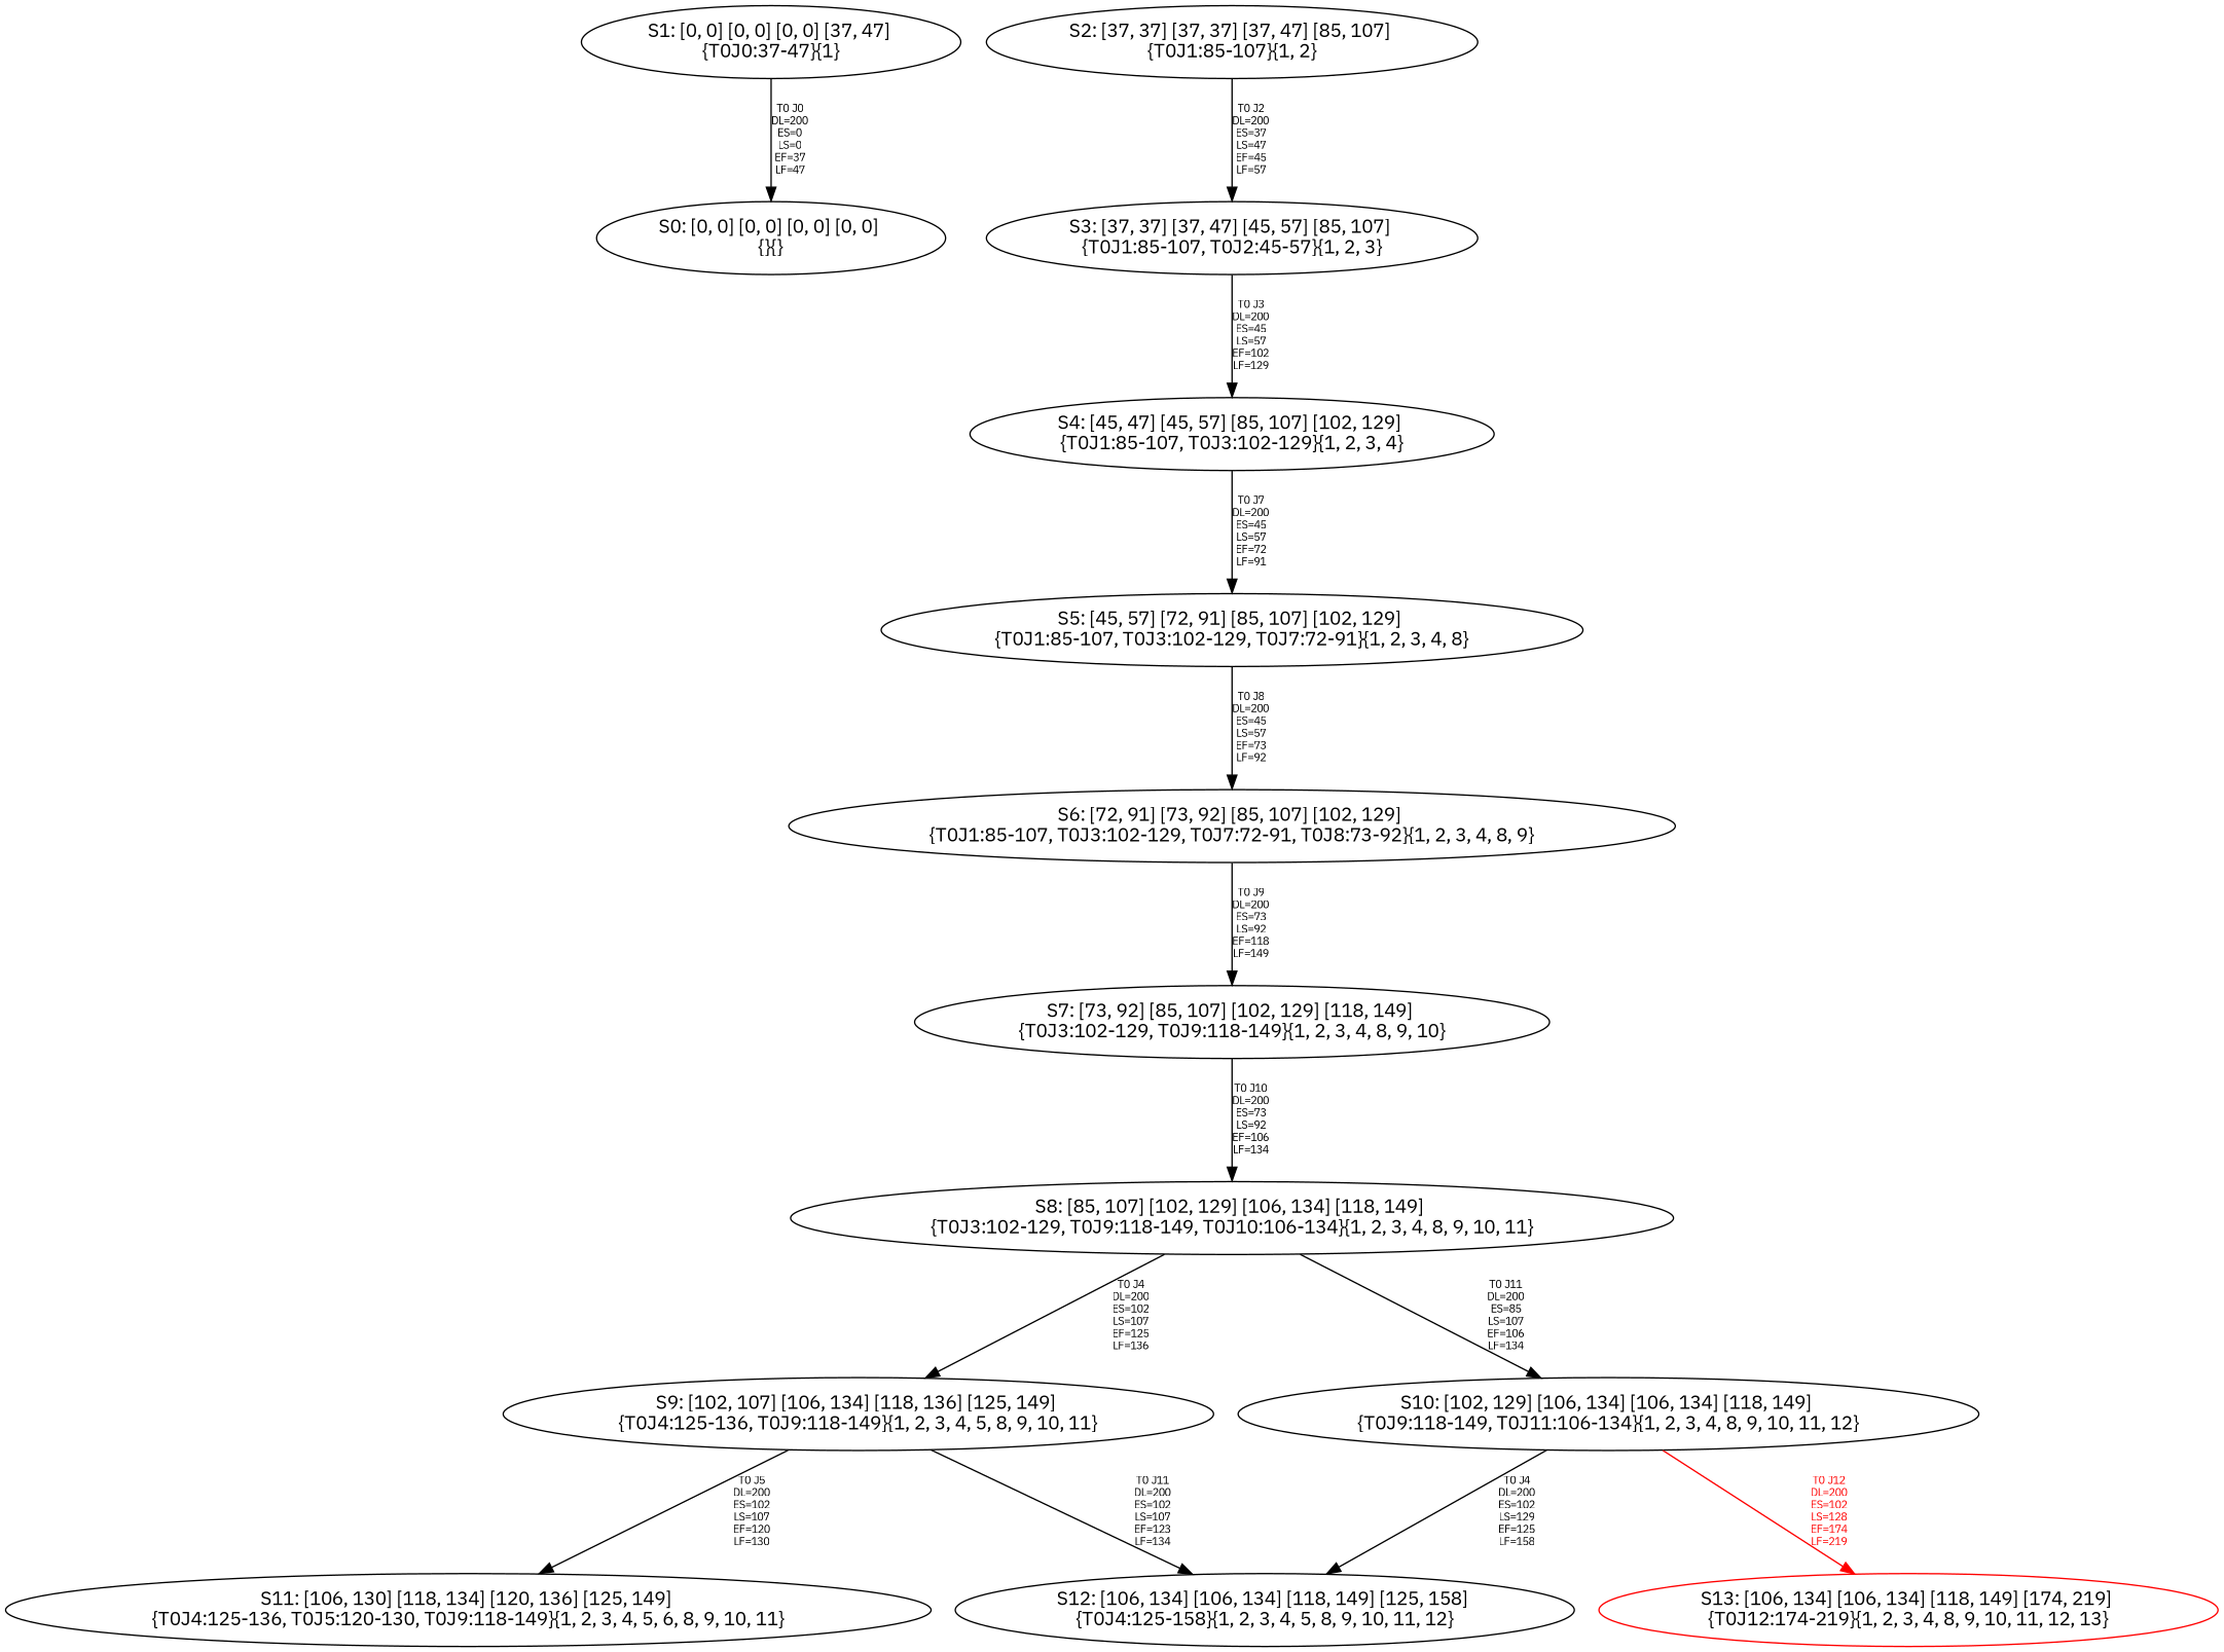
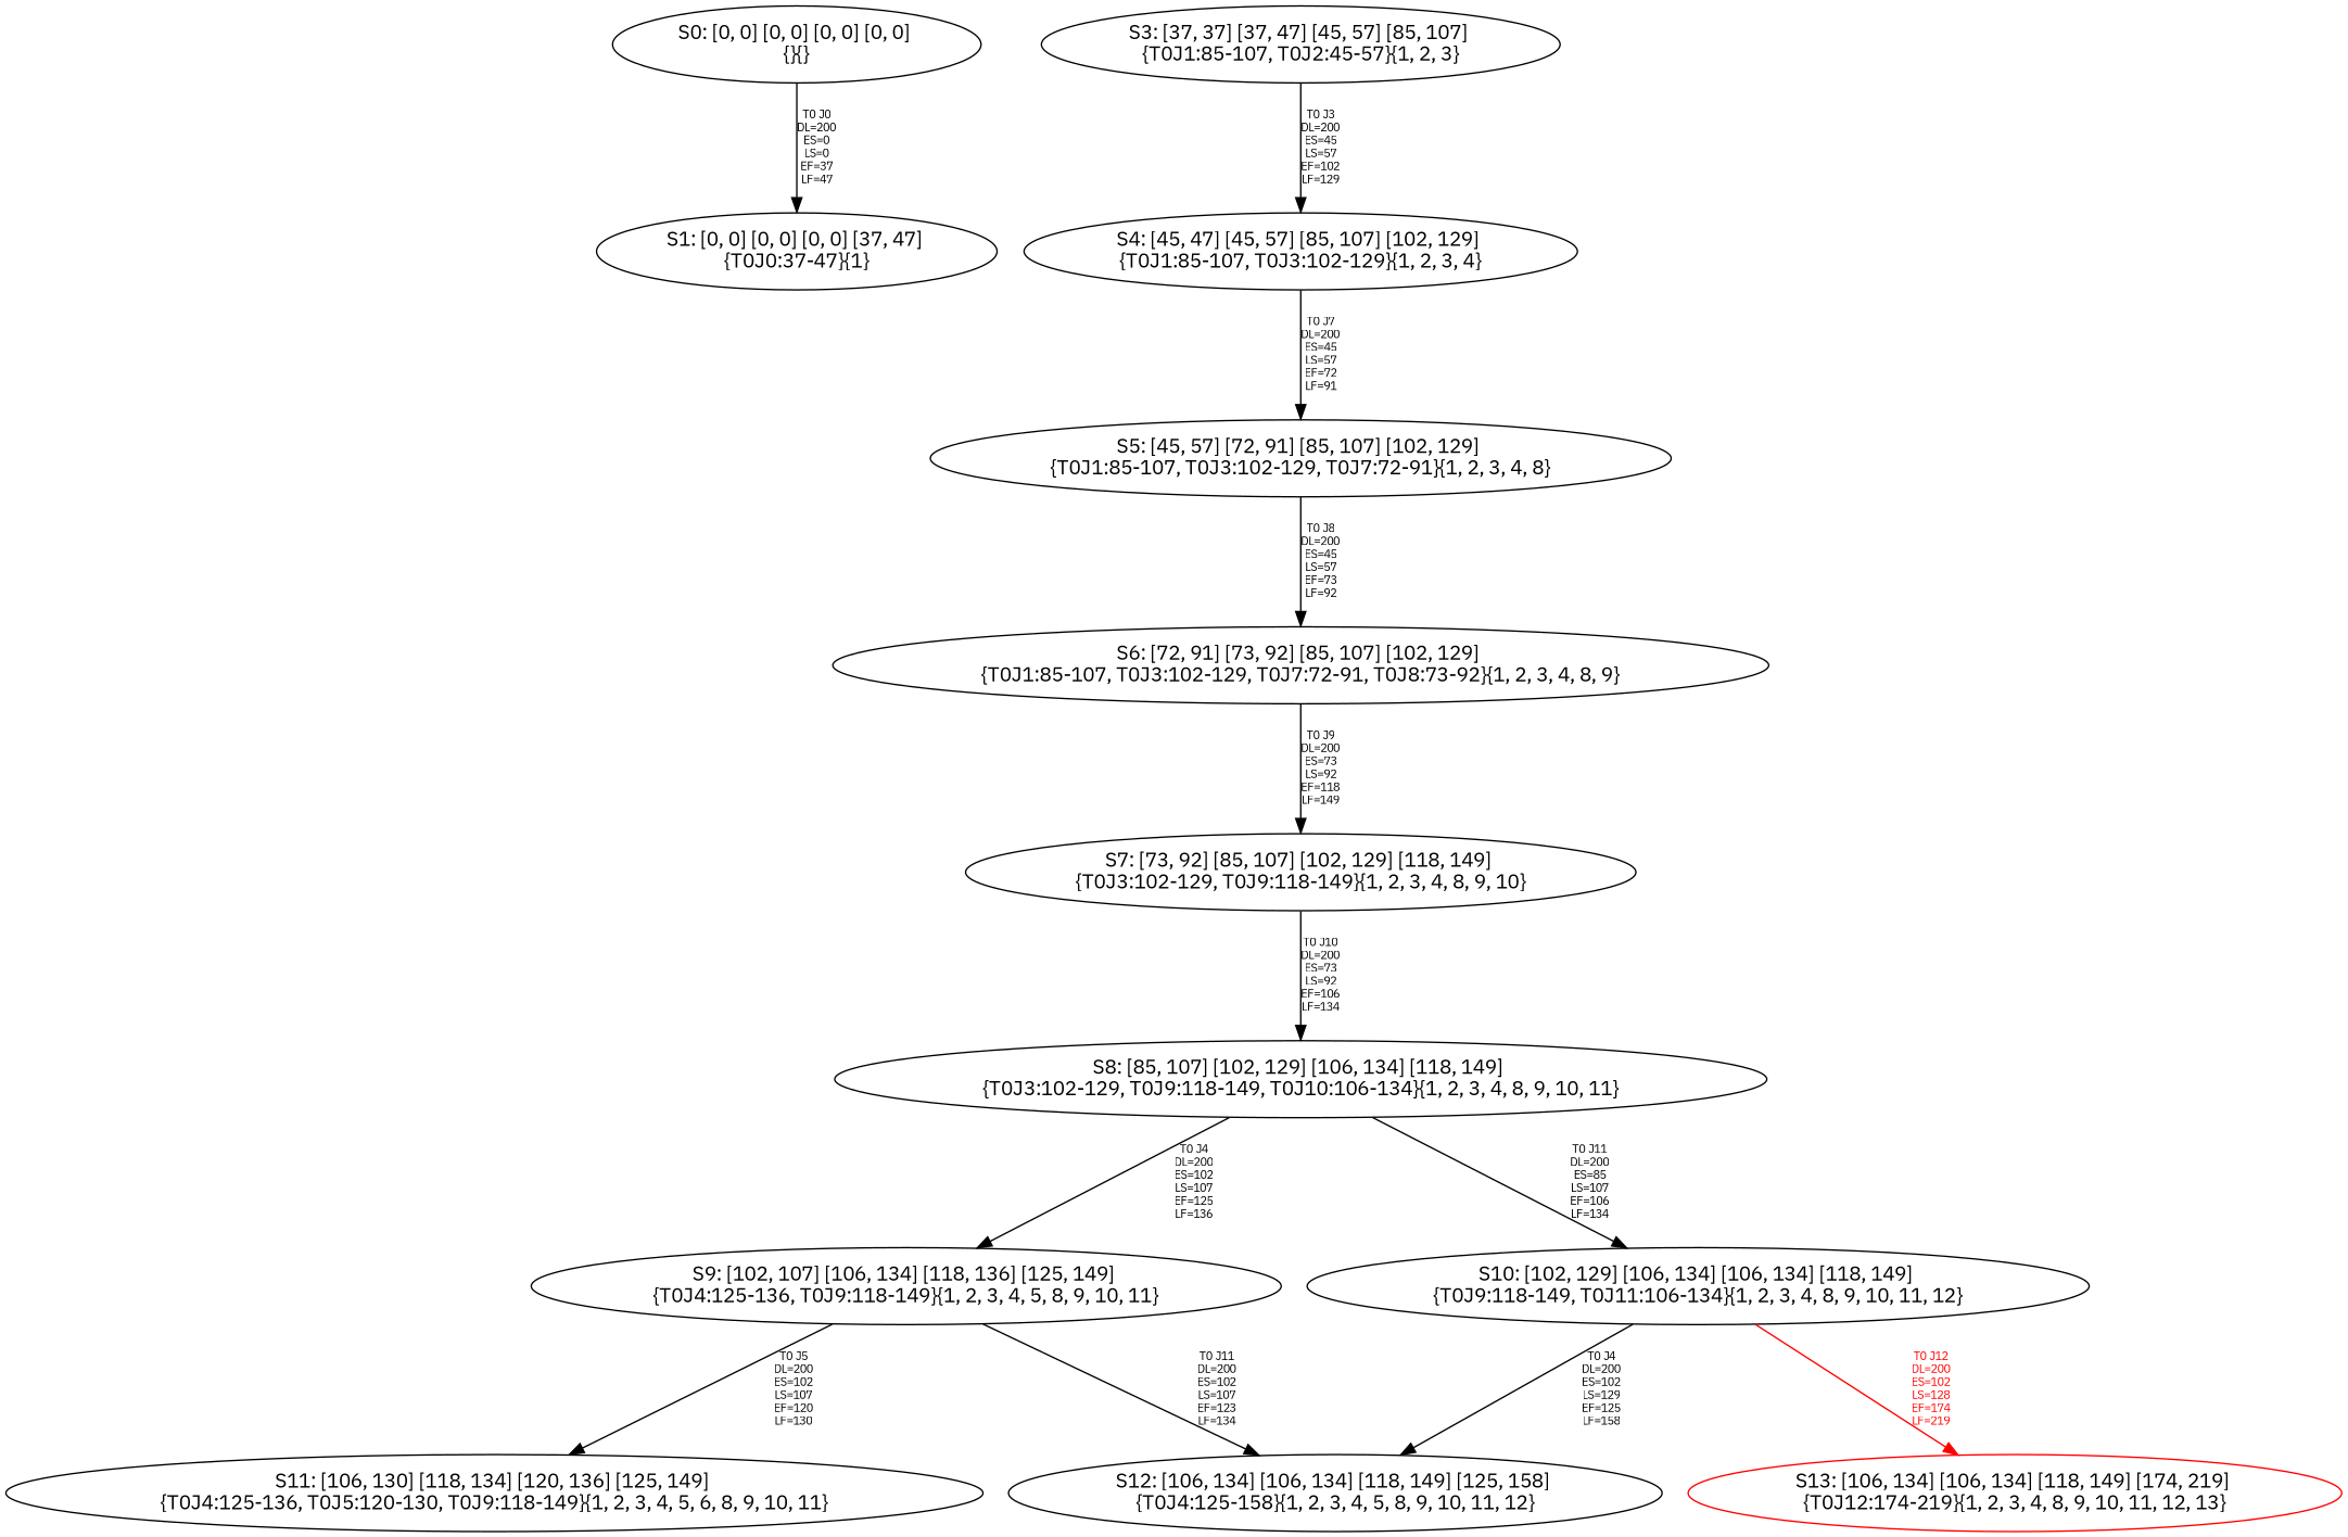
  digraph {
    fontname="IBM Plex Sans"
    node [fontname="IBM Plex Sans"]
    edge [fontname="IBM Plex Sans" fontsize=8]
    n1 [label="S0: [0, 0] [0, 0] [0, 0] [0, 0] \n{}{}"]
    n2 [label="S1: [0, 0] [0, 0] [0, 0] [37, 47] \n{T0J0:37-47}{1}"]
-   n3 [label="S2: [37, 37] [37, 37] [37, 47] [85, 107] \n{T0J1:85-107}{1, 2}"]
    n4 [label="S3: [37, 37] [37, 47] [45, 57] [85, 107] \n{T0J1:85-107, T0J2:45-57}{1, 2, 3}"]
    n5 [label="S4: [45, 47] [45, 57] [85, 107] [102, 129] \n{T0J1:85-107, T0J3:102-129}{1, 2, 3, 4}"]
    n6 [label="S5: [45, 57] [72, 91] [85, 107] [102, 129] \n{T0J1:85-107, T0J3:102-129, T0J7:72-91}{1, 2, 3, 4, 8}"]
    n7 [label="S6: [72, 91] [73, 92] [85, 107] [102, 129] \n{T0J1:85-107, T0J3:102-129, T0J7:72-91, T0J8:73-92}{1, 2, 3, 4, 8, 9}"]
    n8 [label="S7: [73, 92] [85, 107] [102, 129] [118, 149] \n{T0J3:102-129, T0J9:118-149}{1, 2, 3, 4, 8, 9, 10}"]
    n9 [label="S8: [85, 107] [102, 129] [106, 134] [118, 149] \n{T0J3:102-129, T0J9:118-149, T0J10:106-134}{1, 2, 3, 4, 8, 9, 10, 11}"]
    n10 [label="S9: [102, 107] [106, 134] [118, 136] [125, 149] \n{T0J4:125-136, T0J9:118-149}{1, 2, 3, 4, 5, 8, 9, 10, 11}"]
    n11 [label="S10: [102, 129] [106, 134] [106, 134] [118, 149] \n{T0J9:118-149, T0J11:106-134}{1, 2, 3, 4, 8, 9, 10, 11, 12}"]
    n12 [label="S11: [106, 130] [118, 134] [120, 136] [125, 149] \n{T0J4:125-136, T0J5:120-130, T0J9:118-149}{1, 2, 3, 4, 5, 6, 8, 9, 10, 11}"]
    n13 [label="S12: [106, 134] [106, 134] [118, 149] [125, 158] \n{T0J4:125-158}{1, 2, 3, 4, 5, 8, 9, 10, 11, 12}"]
    n14 [color=Red label="S13: [106, 134] [106, 134] [118, 149] [174, 219] \n{T0J12:174-219}{1, 2, 3, 4, 8, 9, 10, 11, 12, 13}"]
-   n2 -> n1 [label="T0 J0\nDL=200\nES=0\nLS=0\nEF=37\nLF=47"]
-   n3 -> n4 [label="T0 J2\nDL=200\nES=37\nLS=47\nEF=45\nLF=57"]
+   n1 -> n2 [label="T0 J0\nDL=200\nES=0\nLS=0\nEF=37\nLF=47"]
    n4 -> n5 [label="T0 J3\nDL=200\nES=45\nLS=57\nEF=102\nLF=129"]
    n5 -> n6 [label="T0 J7\nDL=200\nES=45\nLS=57\nEF=72\nLF=91"]
    n6 -> n7 [label="T0 J8\nDL=200\nES=45\nLS=57\nEF=73\nLF=92"]
    n7 -> n8 [label="T0 J9\nDL=200\nES=73\nLS=92\nEF=118\nLF=149"]
    n8 -> n9 [label="T0 J10\nDL=200\nES=73\nLS=92\nEF=106\nLF=134"]
    n9 -> n10 [label="T0 J4\nDL=200\nES=102\nLS=107\nEF=125\nLF=136"]
    n9 -> n11 [label="T0 J11\nDL=200\nES=85\nLS=107\nEF=106\nLF=134"]
    n10 -> n12 [label="T0 J5\nDL=200\nES=102\nLS=107\nEF=120\nLF=130"]
    n10 -> n13 [label="T0 J11\nDL=200\nES=102\nLS=107\nEF=123\nLF=134"]
    n11 -> n13 [label="T0 J4\nDL=200\nES=102\nLS=129\nEF=125\nLF=158"]
    n11 -> n14 [color=Red fontcolor=Red label="T0 J12\nDL=200\nES=102\nLS=128\nEF=174\nLF=219"]
  }
